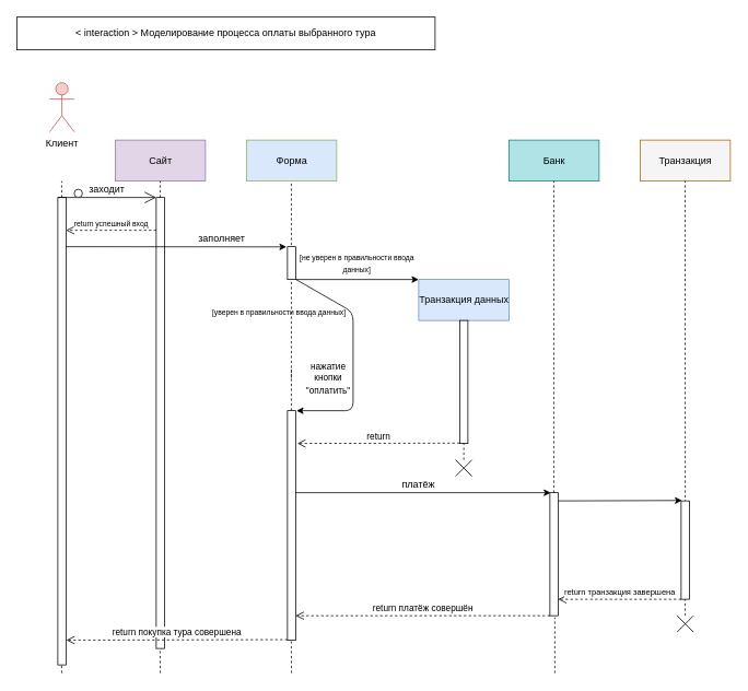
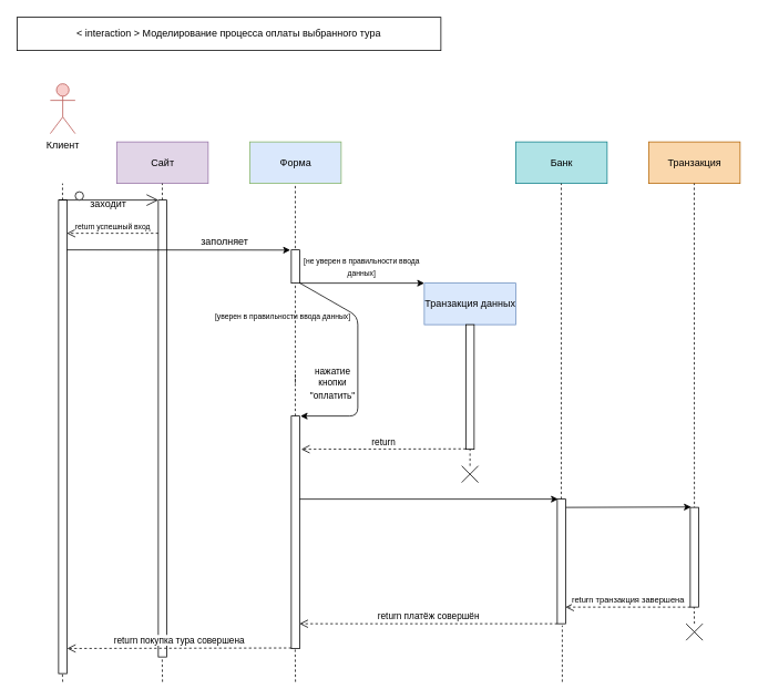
  <mxCell id="0" />
  <mxCell id="1" parent="0" />
  <mxCell id="2" value="&lt;div&gt;&amp;lt; interaction &amp;gt; Моделирование процесса оплаты выбранного тура&lt;br&gt;&lt;/div&gt;" style="rounded=0;whiteSpace=wrap;html=1;" parent="1" vertex="1"><mxGeometry x="20" y="20" width="510" height="40" as="geometry" /></mxCell>
  <mxCell id="3" value="Клиент" style="shape=umlActor;verticalLabelPosition=bottom;labelBackgroundColor=#ffffff;verticalAlign=top;html=1;fillColor=#f8cecc;strokeColor=#b85450;" parent="1" vertex="1"><mxGeometry x="60" y="100" width="30" height="60" as="geometry" /></mxCell>
  <mxCell id="4" value="Сайт" style="html=1;fillColor=#e1d5e7;strokeColor=#9673a6;" parent="1" vertex="1"><mxGeometry x="140" y="170" width="110" height="50" as="geometry" /></mxCell>
  <mxCell id="5" value="Форма" style="html=1;fillColor=#dae8fc;strokeColor=#82b366;" parent="1" vertex="1"><mxGeometry x="300" y="170" width="110" height="50" as="geometry" /></mxCell>
  <mxCell id="6" value="Транзакция данных" style="html=1;fillColor=#dae8fc;strokeColor=#6c8ebf;" parent="1" vertex="1"><mxGeometry x="510" y="340" width="110" height="50" as="geometry" /></mxCell>
- <mxCell id="7" value="Транзакция" style="html=1;fillColor=#f5f5f5;strokeColor=#b46504;" parent="1" vertex="1"><mxGeometry x="780" y="170" width="110" height="50" as="geometry" /></mxCell>
+ <mxCell id="7" value="Транзакция" style="html=1;fillColor=#fad7ac;strokeColor=#b46504;" parent="1" vertex="1"><mxGeometry x="780" y="170" width="110" height="50" as="geometry" /></mxCell>
  <mxCell id="8" value="Банк" style="html=1;fillColor=#b0e3e6;strokeColor=#0e8088;" parent="1" vertex="1"><mxGeometry x="620" y="170" width="110" height="50" as="geometry" /></mxCell>
  <mxCell id="9" value="" style="endArrow=none;dashed=1;html=1;" parent="1" source="14" edge="1"><mxGeometry width="50" height="50" relative="1" as="geometry"><mxPoint x="74.75" y="561.5" as="sourcePoint" /><mxPoint x="74.75" y="220" as="targetPoint" /></mxGeometry></mxCell>
  <mxCell id="10" value="" style="endArrow=none;dashed=1;html=1;" parent="1" edge="1"><mxGeometry width="50" height="50" relative="1" as="geometry"><mxPoint x="195" y="630" as="sourcePoint" /><mxPoint x="194.75" y="220" as="targetPoint" /></mxGeometry></mxCell>
  <mxCell id="11" value="" style="endArrow=none;dashed=1;html=1;" parent="1" edge="1"><mxGeometry width="50" height="50" relative="1" as="geometry"><mxPoint x="354.75" y="460" as="sourcePoint" /><mxPoint x="354.75" y="220" as="targetPoint" /></mxGeometry></mxCell>
  <mxCell id="12" value="" style="endArrow=none;dashed=1;html=1;" parent="1" source="34" edge="1"><mxGeometry width="50" height="50" relative="1" as="geometry"><mxPoint x="675" y="630" as="sourcePoint" /><mxPoint x="674.75" y="220" as="targetPoint" /></mxGeometry></mxCell>
  <mxCell id="13" value="" style="endArrow=none;dashed=1;html=1;" parent="1" edge="1"><mxGeometry width="50" height="50" relative="1" as="geometry"><mxPoint x="835" y="660" as="sourcePoint" /><mxPoint x="834.75" y="220" as="targetPoint" /></mxGeometry></mxCell>
  <mxCell id="14" value="" style="html=1;points=[];perimeter=orthogonalPerimeter;" parent="1" vertex="1"><mxGeometry x="70" y="240" width="10" height="570" as="geometry" /></mxCell>
  <mxCell id="15" value="" style="html=1;points=[];perimeter=orthogonalPerimeter;" parent="1" vertex="1"><mxGeometry x="190" y="240" width="10" height="550" as="geometry" /></mxCell>
- <mxCell id="16" value="заходит" style="text;html=1;strokeColor=none;fillColor=none;align=center;verticalAlign=middle;whiteSpace=wrap;rounded=0;" parent="1" vertex="1"><mxGeometry x="110" y="220" width="40" height="20" as="geometry" /></mxCell>
+ <mxCell id="16" value="заходит" style="text;html=1;strokeColor=none;fillColor=none;align=center;verticalAlign=middle;whiteSpace=wrap;rounded=0;" parent="1" vertex="1"><mxGeometry x="110" y="235" width="40" height="20" as="geometry" /></mxCell>
  <mxCell id="17" value="&lt;font style=&quot;font-size: 9px&quot;&gt;return успешный вход&lt;/font&gt;" style="html=1;verticalAlign=bottom;endArrow=open;dashed=1;endSize=8;" parent="1" target="14" edge="1"><mxGeometry relative="1" as="geometry"><mxPoint x="190" y="280" as="sourcePoint" /><mxPoint x="110" y="280" as="targetPoint" /><mxPoint as="offset" /></mxGeometry></mxCell>
  <mxCell id="18" value="" style="html=1;points=[];perimeter=orthogonalPerimeter;" parent="1" vertex="1"><mxGeometry x="350" y="300" width="10" height="40" as="geometry" /></mxCell>
  <mxCell id="19" value="" style="endArrow=classic;html=1;" parent="1" edge="1"><mxGeometry width="50" height="50" relative="1" as="geometry"><mxPoint x="360" y="340" as="sourcePoint" /><mxPoint x="510" y="340" as="targetPoint" /></mxGeometry></mxCell>
  <mxCell id="20" value="" style="endArrow=none;dashed=1;html=1;" parent="1" source="22" edge="1"><mxGeometry width="50" height="50" relative="1" as="geometry"><mxPoint x="564.88" y="611.5" as="sourcePoint" /><mxPoint x="564.88" y="390" as="targetPoint" /></mxGeometry></mxCell>
  <mxCell id="21" value="&lt;font style=&quot;font-size: 9px&quot;&gt;[не уверен в правильности ввода данных]&lt;/font&gt;" style="text;html=1;strokeColor=none;fillColor=none;align=center;verticalAlign=middle;whiteSpace=wrap;rounded=0;" parent="1" vertex="1"><mxGeometry x="350" y="310" width="170" height="20" as="geometry" /></mxCell>
  <mxCell id="22" value="" style="html=1;points=[];perimeter=orthogonalPerimeter;" parent="1" vertex="1"><mxGeometry x="560" y="390" width="10" height="150" as="geometry" /></mxCell>
  <mxCell id="23" value="" style="endArrow=none;dashed=1;html=1;" parent="1" source="26" edge="1"><mxGeometry width="50" height="50" relative="1" as="geometry"><mxPoint x="354.75" y="551.5" as="sourcePoint" /><mxPoint x="354.75" y="450" as="targetPoint" /></mxGeometry></mxCell>
  <mxCell id="24" value="" style="endArrow=classic;html=1;entryX=-0.125;entryY=0.006;entryDx=0;entryDy=0;entryPerimeter=0;" parent="1" target="18" edge="1"><mxGeometry width="50" height="50" relative="1" as="geometry"><mxPoint x="80" y="300" as="sourcePoint" /><mxPoint x="340" y="299" as="targetPoint" /></mxGeometry></mxCell>
  <mxCell id="25" value="заполняет" style="text;html=1;strokeColor=none;fillColor=none;align=center;verticalAlign=middle;whiteSpace=wrap;rounded=0;" parent="1" vertex="1"><mxGeometry x="250" y="280" width="40" height="20" as="geometry" /></mxCell>
  <mxCell id="26" value="" style="html=1;points=[];perimeter=orthogonalPerimeter;" parent="1" vertex="1"><mxGeometry x="350" y="500" width="10" height="280" as="geometry" /></mxCell>
  <mxCell id="27" value="" style="endArrow=classic;html=1;exitX=0.95;exitY=0.988;exitDx=0;exitDy=0;exitPerimeter=0;" parent="1" source="18" edge="1"><mxGeometry width="50" height="50" relative="1" as="geometry"><mxPoint x="400" y="460" as="sourcePoint" /><mxPoint x="361" y="500" as="targetPoint" /><Array as="points"><mxPoint x="430" y="380" /><mxPoint x="430" y="500" /></Array></mxGeometry></mxCell>
  <mxCell id="28" value="&lt;font style=&quot;font-size: 9px&quot;&gt;[уверен в правильности ввода данных]&lt;/font&gt;" style="text;html=1;strokeColor=none;fillColor=none;align=center;verticalAlign=middle;whiteSpace=wrap;rounded=0;" parent="1" vertex="1"><mxGeometry x="250" y="370" width="180" height="20" as="geometry" /></mxCell>
  <mxCell id="29" value="&lt;font style=&quot;font-size: 11px&quot;&gt;нажатие кнопки &quot;оплатить&quot;&lt;/font&gt;" style="text;html=1;strokeColor=none;fillColor=none;align=center;verticalAlign=middle;whiteSpace=wrap;rounded=0;" parent="1" vertex="1"><mxGeometry x="380" y="450" width="40" height="20" as="geometry" /></mxCell>
  <mxCell id="30" value="return" style="html=1;verticalAlign=bottom;endArrow=open;dashed=1;endSize=8;" parent="1" edge="1"><mxGeometry relative="1" as="geometry"><mxPoint x="560" y="539.5" as="sourcePoint" /><mxPoint x="362" y="540" as="targetPoint" /></mxGeometry></mxCell>
  <mxCell id="31" value="" style="endArrow=classic;html=1;entryX=0.1;entryY=0;entryDx=0;entryDy=0;entryPerimeter=0;" parent="1" source="26" target="34" edge="1"><mxGeometry width="50" height="50" relative="1" as="geometry"><mxPoint x="360" y="580" as="sourcePoint" /><mxPoint x="650" y="580" as="targetPoint" /></mxGeometry></mxCell>
- <mxCell id="32" value="платёж" style="text;html=1;strokeColor=none;fillColor=none;align=center;verticalAlign=middle;whiteSpace=wrap;rounded=0;" parent="1" vertex="1"><mxGeometry x="490" y="580" width="40" height="20" as="geometry" /></mxCell>
  <mxCell id="33" value="" style="endArrow=classic;html=1;entryX=0.1;entryY=-0.004;entryDx=0;entryDy=0;entryPerimeter=0;" parent="1" target="35" edge="1"><mxGeometry width="50" height="50" relative="1" as="geometry"><mxPoint x="680" y="610" as="sourcePoint" /><mxPoint x="820" y="610" as="targetPoint" /></mxGeometry></mxCell>
  <mxCell id="34" value="" style="html=1;points=[];perimeter=orthogonalPerimeter;" parent="1" vertex="1"><mxGeometry x="670" y="600" width="10" height="150" as="geometry" /></mxCell>
  <mxCell id="35" value="" style="html=1;points=[];perimeter=orthogonalPerimeter;" parent="1" vertex="1"><mxGeometry x="830" y="610" width="10" height="120" as="geometry" /></mxCell>
  <mxCell id="36" value="&lt;font style=&quot;font-size: 10px&quot;&gt;return транзакция завершена&lt;/font&gt;" style="html=1;verticalAlign=bottom;endArrow=open;dashed=1;endSize=8;" parent="1" edge="1"><mxGeometry relative="1" as="geometry"><mxPoint x="830" y="730" as="sourcePoint" /><mxPoint x="680" y="730" as="targetPoint" /></mxGeometry></mxCell>
  <mxCell id="37" value="" style="endArrow=none;dashed=1;html=1;entryX=0.6;entryY=1.014;entryDx=0;entryDy=0;entryPerimeter=0;" parent="1" target="34" edge="1"><mxGeometry width="50" height="50" relative="1" as="geometry"><mxPoint x="676" y="820" as="sourcePoint" /><mxPoint x="670" y="760" as="targetPoint" /></mxGeometry></mxCell>
  <mxCell id="38" value="" style="endArrow=none;dashed=1;html=1;" parent="1" edge="1"><mxGeometry width="50" height="50" relative="1" as="geometry"><mxPoint x="565" y="560" as="sourcePoint" /><mxPoint x="565" y="540" as="targetPoint" /></mxGeometry></mxCell>
  <mxCell id="39" value="" style="shape=umlDestroy;whiteSpace=wrap;html=1;strokeWidth=1;" parent="1" vertex="1"><mxGeometry x="555" y="560" width="20" height="20" as="geometry" /></mxCell>
  <mxCell id="40" value="return платёж совершён" style="html=1;verticalAlign=bottom;endArrow=open;dashed=1;endSize=8;entryX=1;entryY=0.893;entryDx=0;entryDy=0;entryPerimeter=0;" parent="1" target="26" edge="1"><mxGeometry relative="1" as="geometry"><mxPoint x="670" y="750" as="sourcePoint" /><mxPoint x="590" y="750" as="targetPoint" /></mxGeometry></mxCell>
  <mxCell id="41" value="" style="endArrow=none;dashed=1;html=1;entryX=0.6;entryY=1.014;entryDx=0;entryDy=0;entryPerimeter=0;" parent="1" edge="1"><mxGeometry width="50" height="50" relative="1" as="geometry"><mxPoint x="835" y="750" as="sourcePoint" /><mxPoint x="834.6" y="730" as="targetPoint" /></mxGeometry></mxCell>
  <mxCell id="42" value="" style="shape=umlDestroy;whiteSpace=wrap;html=1;strokeWidth=1;" parent="1" vertex="1"><mxGeometry x="825" y="750" width="20" height="20" as="geometry" /></mxCell>
  <mxCell id="43" value="return покупка тура совершена" style="html=1;verticalAlign=bottom;endArrow=open;dashed=1;endSize=8;entryX=1.04;entryY=0.947;entryDx=0;entryDy=0;entryPerimeter=0;" parent="1" target="14" edge="1"><mxGeometry relative="1" as="geometry"><mxPoint x="350" y="779.2" as="sourcePoint" /><mxPoint x="90" y="779" as="targetPoint" /></mxGeometry></mxCell>
  <mxCell id="44" value="" style="endArrow=none;dashed=1;html=1;entryX=0.6;entryY=1.014;entryDx=0;entryDy=0;entryPerimeter=0;" parent="1" edge="1"><mxGeometry width="50" height="50" relative="1" as="geometry"><mxPoint x="355" y="820" as="sourcePoint" /><mxPoint x="354.6" y="780" as="targetPoint" /></mxGeometry></mxCell>
  <mxCell id="45" value="" style="endArrow=none;dashed=1;html=1;entryX=0.6;entryY=1.014;entryDx=0;entryDy=0;entryPerimeter=0;" parent="1" edge="1"><mxGeometry width="50" height="50" relative="1" as="geometry"><mxPoint x="195" y="820" as="sourcePoint" /><mxPoint x="194.6" y="790" as="targetPoint" /></mxGeometry></mxCell>
  <mxCell id="46" value="" style="endArrow=none;dashed=1;html=1;entryX=0.6;entryY=1.014;entryDx=0;entryDy=0;entryPerimeter=0;" parent="1" edge="1"><mxGeometry width="50" height="50" relative="1" as="geometry"><mxPoint x="75" y="820" as="sourcePoint" /><mxPoint x="74.6" y="810" as="targetPoint" /></mxGeometry></mxCell>
  <mxCell id="47" value="" style="endArrow=open;endFill=1;endSize=12;html=1;" edge="1" parent="1"><mxGeometry width="160" relative="1" as="geometry"><mxPoint x="70" y="240" as="sourcePoint" /><mxPoint x="190" y="240" as="targetPoint" /></mxGeometry></mxCell>
  <mxCell id="48" value="" style="ellipse;whiteSpace=wrap;html=1;aspect=fixed;" vertex="1" parent="1"><mxGeometry x="90" y="230" width="10" height="10" as="geometry" /></mxCell>
